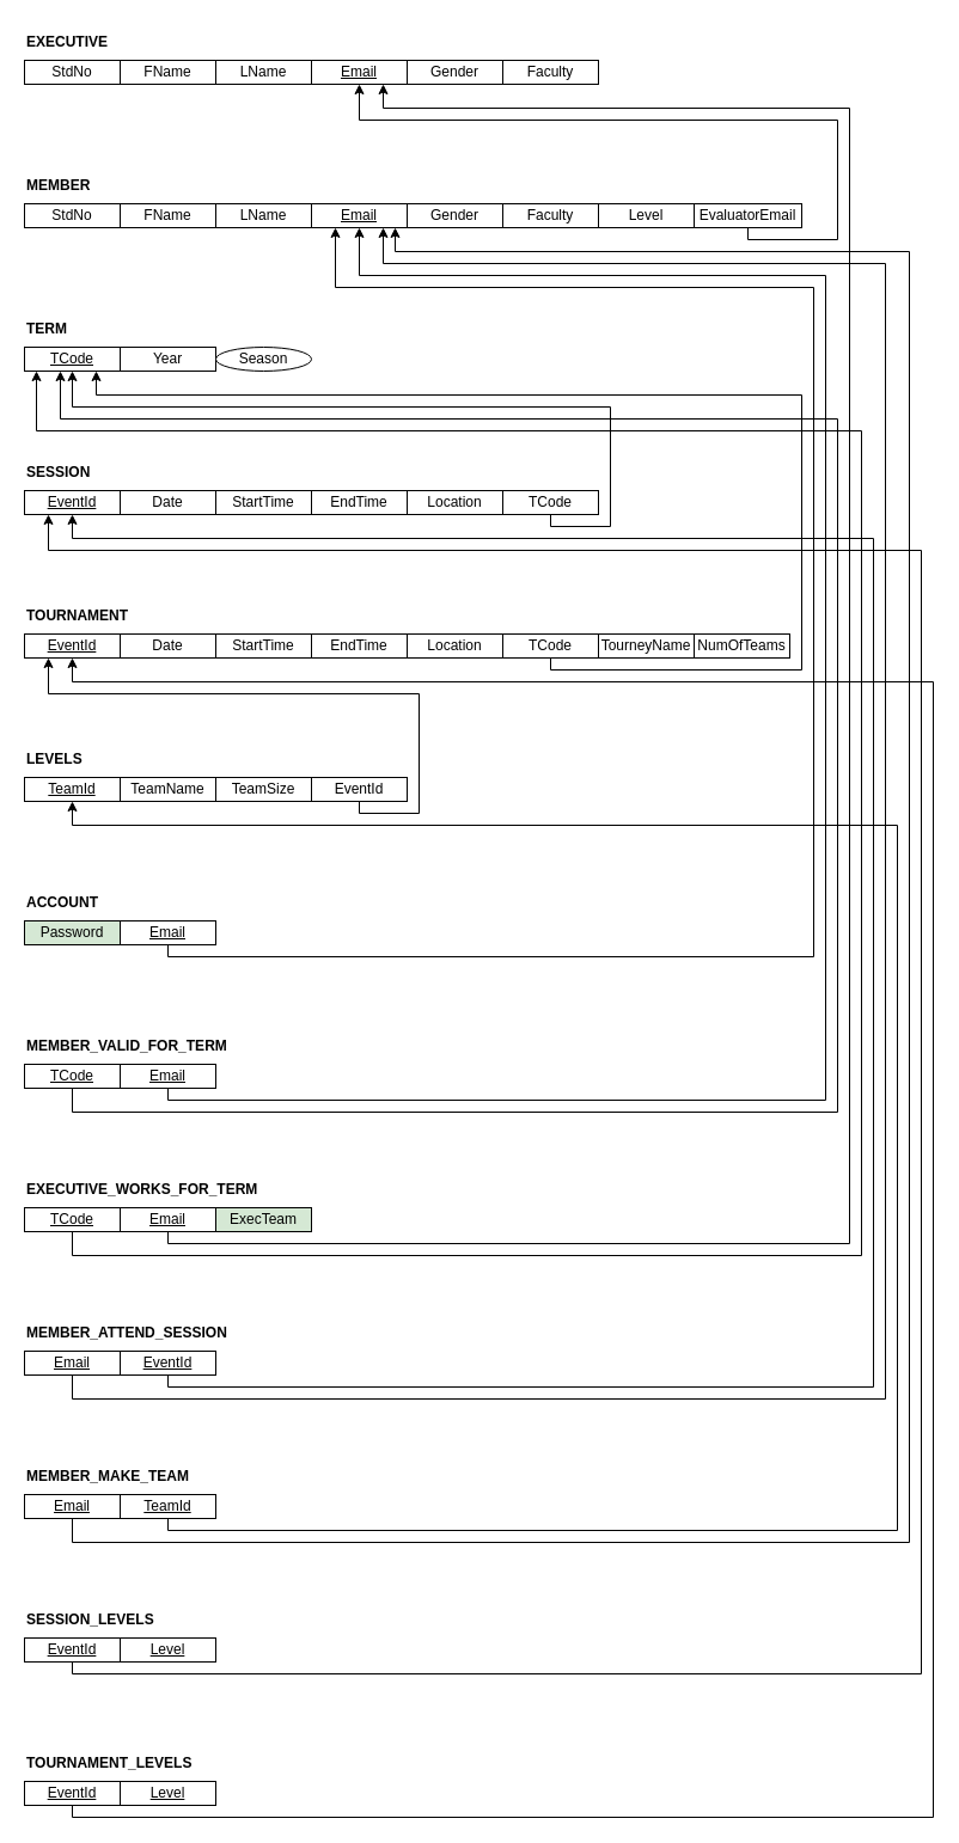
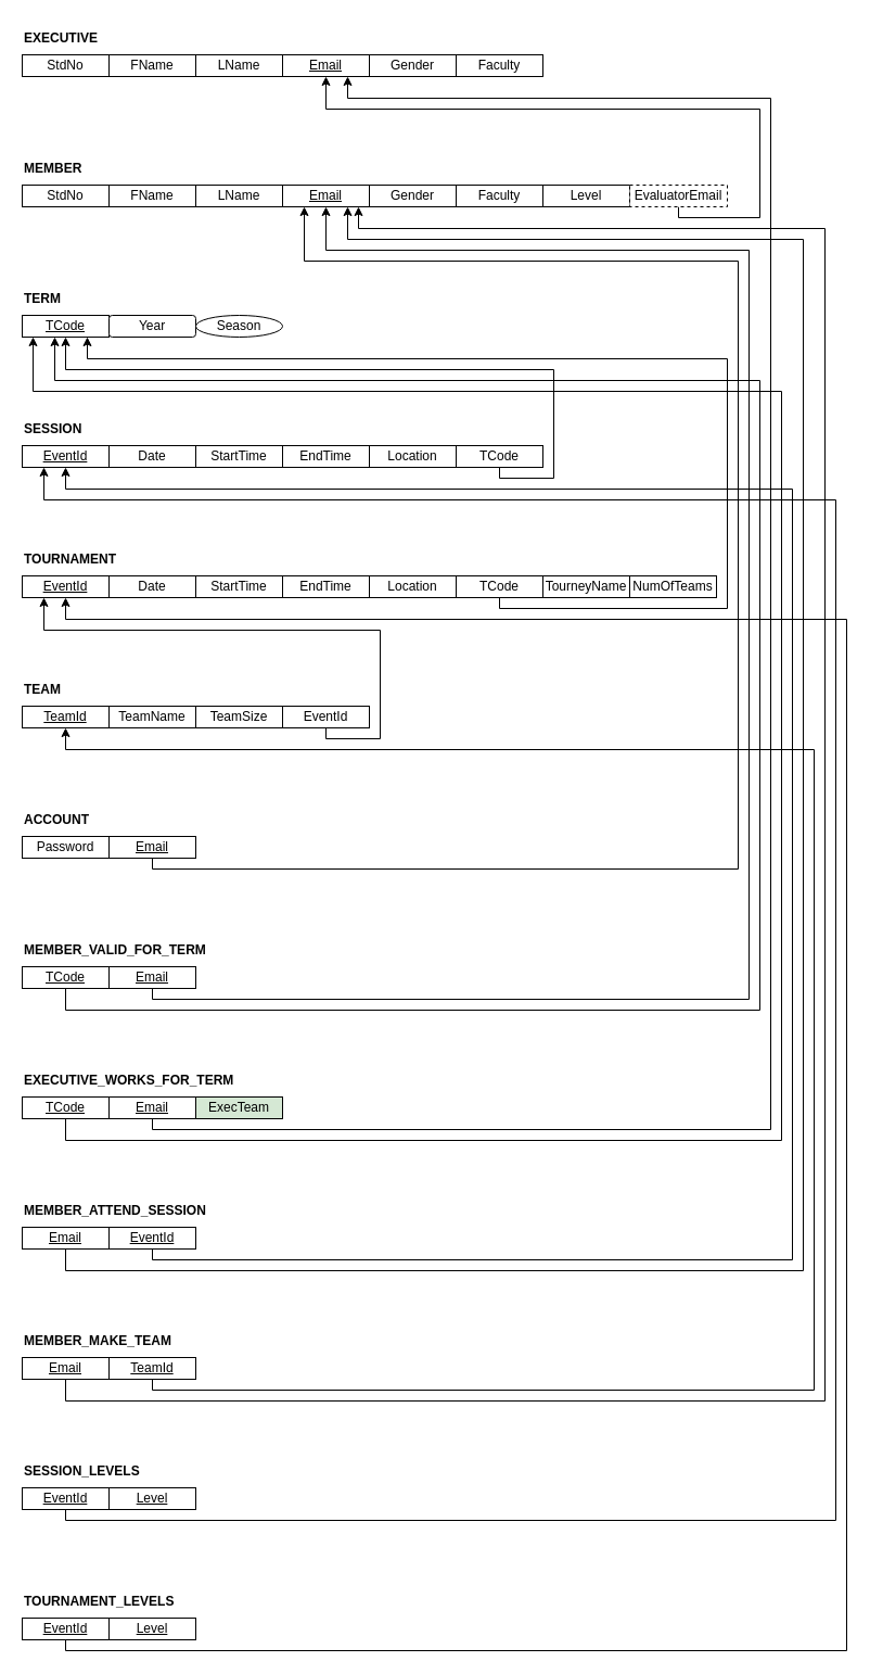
  <mxCell id="0" />
  <mxCell id="1" parent="0" />
  <mxCell id="2" value="&lt;b&gt;MEMBER&lt;/b&gt;" style="text;html=1;align=left;verticalAlign=middle;resizable=0;points=[];autosize=1;strokeColor=none;fillColor=none;" parent="1" vertex="1"><mxGeometry x="20" y="140" width="80" height="30" as="geometry" /></mxCell>
  <mxCell id="3" value="StdNo" style="whiteSpace=wrap;html=1;" parent="1" vertex="1"><mxGeometry x="20" y="170" width="80" height="20" as="geometry" /></mxCell>
  <mxCell id="4" value="&lt;b&gt;TERM&lt;/b&gt;" style="text;html=1;align=left;verticalAlign=middle;resizable=0;points=[];autosize=1;strokeColor=none;fillColor=none;" parent="1" vertex="1"><mxGeometry x="20" y="260" width="60" height="30" as="geometry" /></mxCell>
  <mxCell id="5" value="TCode" style="whiteSpace=wrap;html=1;fontStyle=4" parent="1" vertex="1"><mxGeometry x="20" y="290" width="80" height="20" as="geometry" /></mxCell>
  <mxCell id="6" value="&lt;b&gt;SESSION&lt;/b&gt;" style="text;html=1;align=left;verticalAlign=middle;resizable=0;points=[];autosize=1;strokeColor=none;fillColor=none;" parent="1" vertex="1"><mxGeometry x="20" y="380" width="80" height="30" as="geometry" /></mxCell>
  <mxCell id="7" value="EventId" style="whiteSpace=wrap;html=1;fontStyle=4" parent="1" vertex="1"><mxGeometry x="20" y="410" width="80" height="20" as="geometry" /></mxCell>
- <mxCell id="8" value="&lt;b&gt;LEVELS&lt;/b&gt;" style="text;html=1;align=left;verticalAlign=middle;resizable=0;points=[];autosize=1;strokeColor=none;fillColor=none;" parent="1" vertex="1"><mxGeometry x="20" y="620" width="60" height="30" as="geometry" /></mxCell>
+ <mxCell id="8" value="&lt;b&gt;TEAM&lt;/b&gt;" style="text;html=1;align=left;verticalAlign=middle;resizable=0;points=[];autosize=1;strokeColor=none;fillColor=none;" parent="1" vertex="1"><mxGeometry x="20" y="620" width="60" height="30" as="geometry" /></mxCell>
  <mxCell id="9" value="TeamId" style="whiteSpace=wrap;html=1;fontStyle=4" parent="1" vertex="1"><mxGeometry x="20" y="650" width="80" height="20" as="geometry" /></mxCell>
  <mxCell id="10" value="FName" style="whiteSpace=wrap;html=1;" parent="1" vertex="1"><mxGeometry x="100" y="170" width="80" height="20" as="geometry" /></mxCell>
  <mxCell id="11" value="LName" style="whiteSpace=wrap;html=1;" parent="1" vertex="1"><mxGeometry x="180" y="170" width="80" height="20" as="geometry" /></mxCell>
  <mxCell id="12" value="Email" style="whiteSpace=wrap;html=1;fontStyle=4" parent="1" vertex="1"><mxGeometry x="260" y="170" width="80" height="20" as="geometry" /></mxCell>
  <mxCell id="13" value="Gender" style="whiteSpace=wrap;html=1;" parent="1" vertex="1"><mxGeometry x="340" y="170" width="80" height="20" as="geometry" /></mxCell>
  <mxCell id="14" value="Faculty" style="whiteSpace=wrap;html=1;" parent="1" vertex="1"><mxGeometry x="420" y="170" width="80" height="20" as="geometry" /></mxCell>
- <mxCell id="15" value="Year" style="whiteSpace=wrap;html=1;" parent="1" vertex="1"><mxGeometry x="100" y="290" width="80" height="20" as="geometry" /></mxCell>
+ <mxCell id="15" value="Year" style="whiteSpace=wrap;html=1;rounded=1;" parent="1" vertex="1"><mxGeometry x="100" y="290" width="80" height="20" as="geometry" /></mxCell>
  <mxCell id="16" value="Season" style="ellipse;whiteSpace=wrap;html=1;" parent="1" vertex="1"><mxGeometry x="180" y="290" width="80" height="20" as="geometry" /></mxCell>
  <mxCell id="17" value="Date" style="whiteSpace=wrap;html=1;" parent="1" vertex="1"><mxGeometry x="100" y="410" width="80" height="20" as="geometry" /></mxCell>
  <mxCell id="18" value="StartTime" style="whiteSpace=wrap;html=1;" parent="1" vertex="1"><mxGeometry x="180" y="410" width="80" height="20" as="geometry" /></mxCell>
  <mxCell id="19" value="EndTime" style="whiteSpace=wrap;html=1;" parent="1" vertex="1"><mxGeometry x="260" y="410" width="80" height="20" as="geometry" /></mxCell>
  <mxCell id="20" value="Location" style="whiteSpace=wrap;html=1;" parent="1" vertex="1"><mxGeometry x="340" y="410" width="80" height="20" as="geometry" /></mxCell>
  <mxCell id="21" value="TeamName" style="whiteSpace=wrap;html=1;" parent="1" vertex="1"><mxGeometry x="100" y="650" width="80" height="20" as="geometry" /></mxCell>
  <mxCell id="22" value="TeamSize" style="whiteSpace=wrap;html=1;" parent="1" vertex="1"><mxGeometry x="180" y="650" width="80" height="20" as="geometry" /></mxCell>
  <mxCell id="23" value="&lt;b&gt;ACCOUNT&lt;/b&gt;" style="text;html=1;align=left;verticalAlign=middle;resizable=0;points=[];autosize=1;strokeColor=none;fillColor=none;" parent="1" vertex="1"><mxGeometry x="20" y="740" width="80" height="30" as="geometry" /></mxCell>
- <mxCell id="24" value="Password" style="whiteSpace=wrap;html=1;fontStyle=0;fillColor=#d5e8d4;" parent="1" vertex="1"><mxGeometry x="20" y="770" width="80" height="20" as="geometry" /></mxCell>
+ <mxCell id="24" value="Password" style="whiteSpace=wrap;html=1;fontStyle=0" parent="1" vertex="1"><mxGeometry x="20" y="770" width="80" height="20" as="geometry" /></mxCell>
  <mxCell id="25" style="edgeStyle=orthogonalEdgeStyle;rounded=0;orthogonalLoop=1;jettySize=auto;html=1;entryX=0.25;entryY=1;entryDx=0;entryDy=0;" parent="1" source="26" target="12" edge="1"><mxGeometry relative="1" as="geometry"><Array as="points"><mxPoint x="140" y="800" /><mxPoint x="680" y="800" /><mxPoint x="680" y="240" /><mxPoint x="280" y="240" /></Array></mxGeometry></mxCell>
  <mxCell id="26" value="Email" style="whiteSpace=wrap;html=1;fontStyle=4" parent="1" vertex="1"><mxGeometry x="100" y="770" width="80" height="20" as="geometry" /></mxCell>
  <mxCell id="27" style="edgeStyle=orthogonalEdgeStyle;rounded=0;orthogonalLoop=1;jettySize=auto;html=1;entryX=0.5;entryY=1;entryDx=0;entryDy=0;" parent="1" source="28" target="5" edge="1"><mxGeometry relative="1" as="geometry"><Array as="points"><mxPoint x="460" y="440" /><mxPoint x="510" y="440" /><mxPoint x="510" y="340" /><mxPoint x="60" y="340" /></Array></mxGeometry></mxCell>
  <mxCell id="28" value="TCode" style="whiteSpace=wrap;html=1;fontStyle=0" parent="1" vertex="1"><mxGeometry x="420" y="410" width="80" height="20" as="geometry" /></mxCell>
  <mxCell id="29" style="edgeStyle=orthogonalEdgeStyle;rounded=0;orthogonalLoop=1;jettySize=auto;html=1;entryX=0.25;entryY=1;entryDx=0;entryDy=0;" parent="1" source="30" target="64" edge="1"><mxGeometry relative="1" as="geometry"><Array as="points"><mxPoint x="300" y="680" /><mxPoint x="350" y="680" /><mxPoint x="350" y="580" /><mxPoint x="40" y="580" /></Array></mxGeometry></mxCell>
  <mxCell id="30" value="EventId" style="whiteSpace=wrap;html=1;fontStyle=0" parent="1" vertex="1"><mxGeometry x="260" y="650" width="80" height="20" as="geometry" /></mxCell>
  <mxCell id="31" value="&lt;b&gt;MEMBER_VALID_FOR_TERM&lt;/b&gt;" style="text;html=1;align=left;verticalAlign=middle;resizable=0;points=[];autosize=1;strokeColor=none;fillColor=none;" parent="1" vertex="1"><mxGeometry x="20" y="860" width="190" height="30" as="geometry" /></mxCell>
  <mxCell id="32" style="edgeStyle=orthogonalEdgeStyle;rounded=0;orthogonalLoop=1;jettySize=auto;html=1;" parent="1" source="33" edge="1"><mxGeometry relative="1" as="geometry"><mxPoint x="50" y="310" as="targetPoint" /><Array as="points"><mxPoint x="60" y="930" /><mxPoint x="700" y="930" /><mxPoint x="700" y="350" /><mxPoint x="50" y="350" /><mxPoint x="50" y="310" /></Array></mxGeometry></mxCell>
  <mxCell id="33" value="TCode" style="whiteSpace=wrap;html=1;fontStyle=4" parent="1" vertex="1"><mxGeometry x="20" y="890" width="80" height="20" as="geometry" /></mxCell>
  <mxCell id="34" style="edgeStyle=orthogonalEdgeStyle;rounded=0;orthogonalLoop=1;jettySize=auto;html=1;entryX=0.5;entryY=1;entryDx=0;entryDy=0;" parent="1" source="35" target="12" edge="1"><mxGeometry relative="1" as="geometry"><Array as="points"><mxPoint x="140" y="920" /><mxPoint x="690" y="920" /><mxPoint x="690" y="230" /><mxPoint x="300" y="230" /></Array></mxGeometry></mxCell>
  <mxCell id="35" value="Email" style="whiteSpace=wrap;html=1;fontStyle=4" parent="1" vertex="1"><mxGeometry x="100" y="890" width="80" height="20" as="geometry" /></mxCell>
  <mxCell id="36" value="&lt;b&gt;EXECUTIVE_WORKS_FOR_TERM&lt;/b&gt;" style="text;html=1;align=left;verticalAlign=middle;resizable=0;points=[];autosize=1;strokeColor=none;fillColor=none;" parent="1" vertex="1"><mxGeometry x="20" y="980" width="220" height="30" as="geometry" /></mxCell>
  <mxCell id="37" style="edgeStyle=orthogonalEdgeStyle;rounded=0;orthogonalLoop=1;jettySize=auto;html=1;" parent="1" source="38" edge="1"><mxGeometry relative="1" as="geometry"><mxPoint x="30" y="310" as="targetPoint" /><Array as="points"><mxPoint x="60" y="1050" /><mxPoint x="720" y="1050" /><mxPoint x="720" y="360" /><mxPoint x="30" y="360" /><mxPoint x="30" y="310" /></Array></mxGeometry></mxCell>
  <mxCell id="38" value="TCode" style="whiteSpace=wrap;html=1;fontStyle=4" parent="1" vertex="1"><mxGeometry x="20" y="1010" width="80" height="20" as="geometry" /></mxCell>
  <mxCell id="39" style="edgeStyle=orthogonalEdgeStyle;rounded=0;orthogonalLoop=1;jettySize=auto;html=1;entryX=0.75;entryY=1;entryDx=0;entryDy=0;" parent="1" source="40" target="59" edge="1"><mxGeometry relative="1" as="geometry"><Array as="points"><mxPoint x="140" y="1040" /><mxPoint x="710" y="1040" /><mxPoint x="710" y="90" /><mxPoint x="320" y="90" /></Array></mxGeometry></mxCell>
  <mxCell id="40" value="Email" style="whiteSpace=wrap;html=1;fontStyle=4" parent="1" vertex="1"><mxGeometry x="100" y="1010" width="80" height="20" as="geometry" /></mxCell>
  <mxCell id="41" value="&lt;b&gt;MEMBER_ATTEND_SESSION&lt;/b&gt;" style="text;html=1;align=left;verticalAlign=middle;resizable=0;points=[];autosize=1;strokeColor=none;fillColor=none;" parent="1" vertex="1"><mxGeometry x="20" y="1100" width="190" height="30" as="geometry" /></mxCell>
  <mxCell id="42" style="edgeStyle=orthogonalEdgeStyle;rounded=0;orthogonalLoop=1;jettySize=auto;html=1;entryX=0.75;entryY=1;entryDx=0;entryDy=0;" parent="1" source="43" target="12" edge="1"><mxGeometry relative="1" as="geometry"><Array as="points"><mxPoint x="60" y="1170" /><mxPoint x="740" y="1170" /><mxPoint x="740" y="220" /><mxPoint x="320" y="220" /></Array></mxGeometry></mxCell>
  <mxCell id="43" value="Email" style="whiteSpace=wrap;html=1;fontStyle=4" parent="1" vertex="1"><mxGeometry x="20" y="1130" width="80" height="20" as="geometry" /></mxCell>
  <mxCell id="44" style="edgeStyle=orthogonalEdgeStyle;rounded=0;orthogonalLoop=1;jettySize=auto;html=1;entryX=0.5;entryY=1;entryDx=0;entryDy=0;" parent="1" source="45" target="7" edge="1"><mxGeometry relative="1" as="geometry"><Array as="points"><mxPoint x="140" y="1160" /><mxPoint x="730" y="1160" /><mxPoint x="730" y="450" /><mxPoint x="60" y="450" /></Array></mxGeometry></mxCell>
  <mxCell id="45" value="EventId" style="whiteSpace=wrap;html=1;fontStyle=4" parent="1" vertex="1"><mxGeometry x="100" y="1130" width="80" height="20" as="geometry" /></mxCell>
  <mxCell id="46" value="&lt;b&gt;MEMBER_MAKE_TEAM&lt;/b&gt;" style="text;html=1;align=left;verticalAlign=middle;resizable=0;points=[];autosize=1;strokeColor=none;fillColor=none;" parent="1" vertex="1"><mxGeometry x="20" y="1220" width="160" height="30" as="geometry" /></mxCell>
  <mxCell id="47" style="edgeStyle=orthogonalEdgeStyle;rounded=0;orthogonalLoop=1;jettySize=auto;html=1;" parent="1" source="48" edge="1"><mxGeometry relative="1" as="geometry"><mxPoint x="330" y="190" as="targetPoint" /><Array as="points"><mxPoint x="60" y="1290" /><mxPoint x="760" y="1290" /><mxPoint x="760" y="210" /><mxPoint x="330" y="210" /></Array></mxGeometry></mxCell>
  <mxCell id="48" value="Email" style="whiteSpace=wrap;html=1;fontStyle=4" parent="1" vertex="1"><mxGeometry x="20" y="1250" width="80" height="20" as="geometry" /></mxCell>
  <mxCell id="49" style="edgeStyle=orthogonalEdgeStyle;rounded=0;orthogonalLoop=1;jettySize=auto;html=1;entryX=0.5;entryY=1;entryDx=0;entryDy=0;" parent="1" source="50" target="9" edge="1"><mxGeometry relative="1" as="geometry"><Array as="points"><mxPoint x="140" y="1280" /><mxPoint x="750" y="1280" /><mxPoint x="750" y="690" /><mxPoint x="60" y="690" /></Array></mxGeometry></mxCell>
  <mxCell id="50" value="TeamId" style="whiteSpace=wrap;html=1;fontStyle=4" parent="1" vertex="1"><mxGeometry x="100" y="1250" width="80" height="20" as="geometry" /></mxCell>
  <mxCell id="51" value="&lt;b&gt;SESSION_LEVELS&lt;/b&gt;" style="text;html=1;align=left;verticalAlign=middle;resizable=0;points=[];autosize=1;strokeColor=none;fillColor=none;" parent="1" vertex="1"><mxGeometry x="20" y="1340" width="130" height="30" as="geometry" /></mxCell>
  <mxCell id="52" style="edgeStyle=orthogonalEdgeStyle;rounded=0;orthogonalLoop=1;jettySize=auto;html=1;" parent="1" source="53" edge="1"><mxGeometry relative="1" as="geometry"><mxPoint x="40" y="430" as="targetPoint" /><Array as="points"><mxPoint x="60" y="1400" /><mxPoint x="770" y="1400" /><mxPoint x="770" y="460" /><mxPoint x="40" y="460" /></Array></mxGeometry></mxCell>
  <mxCell id="53" value="EventId" style="whiteSpace=wrap;html=1;fontStyle=4" parent="1" vertex="1"><mxGeometry x="20" y="1370" width="80" height="20" as="geometry" /></mxCell>
  <mxCell id="54" value="Level" style="whiteSpace=wrap;html=1;fontStyle=4" parent="1" vertex="1"><mxGeometry x="100" y="1370" width="80" height="20" as="geometry" /></mxCell>
  <mxCell id="55" value="&lt;b&gt;EXECUTIVE&lt;/b&gt;" style="text;html=1;align=left;verticalAlign=middle;resizable=0;points=[];autosize=1;strokeColor=none;fillColor=none;" parent="1" vertex="1"><mxGeometry x="20" y="20" width="90" height="30" as="geometry" /></mxCell>
  <mxCell id="56" value="StdNo" style="whiteSpace=wrap;html=1;" parent="1" vertex="1"><mxGeometry x="20" y="50" width="80" height="20" as="geometry" /></mxCell>
  <mxCell id="57" value="FName" style="whiteSpace=wrap;html=1;" parent="1" vertex="1"><mxGeometry x="100" y="50" width="80" height="20" as="geometry" /></mxCell>
  <mxCell id="58" value="LName" style="whiteSpace=wrap;html=1;" parent="1" vertex="1"><mxGeometry x="180" y="50" width="80" height="20" as="geometry" /></mxCell>
  <mxCell id="59" value="Email" style="whiteSpace=wrap;html=1;fontStyle=4" parent="1" vertex="1"><mxGeometry x="260" y="50" width="80" height="20" as="geometry" /></mxCell>
  <mxCell id="60" value="Gender" style="whiteSpace=wrap;html=1;" parent="1" vertex="1"><mxGeometry x="340" y="50" width="80" height="20" as="geometry" /></mxCell>
  <mxCell id="61" value="Faculty" style="whiteSpace=wrap;html=1;" parent="1" vertex="1"><mxGeometry x="420" y="50" width="80" height="20" as="geometry" /></mxCell>
  <mxCell id="62" value="Level" style="whiteSpace=wrap;html=1;" parent="1" vertex="1"><mxGeometry x="500" y="170" width="80" height="20" as="geometry" /></mxCell>
  <mxCell id="63" value="&lt;b&gt;TOURNAMENT&lt;/b&gt;" style="text;html=1;align=left;verticalAlign=middle;resizable=0;points=[];autosize=1;strokeColor=none;fillColor=none;" parent="1" vertex="1"><mxGeometry x="20" y="500" width="110" height="30" as="geometry" /></mxCell>
  <mxCell id="64" value="EventId" style="whiteSpace=wrap;html=1;fontStyle=4" parent="1" vertex="1"><mxGeometry x="20" y="530" width="80" height="20" as="geometry" /></mxCell>
  <mxCell id="65" value="Date" style="whiteSpace=wrap;html=1;" parent="1" vertex="1"><mxGeometry x="100" y="530" width="80" height="20" as="geometry" /></mxCell>
  <mxCell id="66" value="StartTime" style="whiteSpace=wrap;html=1;" parent="1" vertex="1"><mxGeometry x="180" y="530" width="80" height="20" as="geometry" /></mxCell>
  <mxCell id="67" value="EndTime" style="whiteSpace=wrap;html=1;" parent="1" vertex="1"><mxGeometry x="260" y="530" width="80" height="20" as="geometry" /></mxCell>
  <mxCell id="68" value="Location" style="whiteSpace=wrap;html=1;" parent="1" vertex="1"><mxGeometry x="340" y="530" width="80" height="20" as="geometry" /></mxCell>
  <mxCell id="69" style="edgeStyle=orthogonalEdgeStyle;rounded=0;orthogonalLoop=1;jettySize=auto;html=1;entryX=0.75;entryY=1;entryDx=0;entryDy=0;" parent="1" source="70" target="5" edge="1"><mxGeometry relative="1" as="geometry"><Array as="points"><mxPoint x="460" y="560" /><mxPoint x="670" y="560" /><mxPoint x="670" y="330" /><mxPoint x="80" y="330" /></Array></mxGeometry></mxCell>
  <mxCell id="70" value="TCode" style="whiteSpace=wrap;html=1;fontStyle=0" parent="1" vertex="1"><mxGeometry x="420" y="530" width="80" height="20" as="geometry" /></mxCell>
  <mxCell id="71" value="TourneyName" style="whiteSpace=wrap;html=1;fontStyle=0" parent="1" vertex="1"><mxGeometry x="500" y="530" width="80" height="20" as="geometry" /></mxCell>
  <mxCell id="72" value="NumOfTeams" style="whiteSpace=wrap;html=1;fontStyle=0" parent="1" vertex="1"><mxGeometry x="580" y="530" width="80" height="20" as="geometry" /></mxCell>
  <mxCell id="73" value="&lt;b&gt;TOURNAMENT_LEVELS&lt;/b&gt;" style="text;html=1;align=left;verticalAlign=middle;resizable=0;points=[];autosize=1;strokeColor=none;fillColor=none;" parent="1" vertex="1"><mxGeometry x="20" y="1460" width="160" height="30" as="geometry" /></mxCell>
  <mxCell id="74" style="edgeStyle=orthogonalEdgeStyle;rounded=0;orthogonalLoop=1;jettySize=auto;html=1;" parent="1" source="75" edge="1"><mxGeometry relative="1" as="geometry"><mxPoint x="60" y="550" as="targetPoint" /><Array as="points"><mxPoint x="60" y="1520" /><mxPoint x="780" y="1520" /><mxPoint x="780" y="570" /><mxPoint x="60" y="570" /></Array></mxGeometry></mxCell>
  <mxCell id="75" value="EventId" style="whiteSpace=wrap;html=1;fontStyle=4" parent="1" vertex="1"><mxGeometry x="20" y="1490" width="80" height="20" as="geometry" /></mxCell>
  <mxCell id="76" value="Level" style="whiteSpace=wrap;html=1;fontStyle=4" parent="1" vertex="1"><mxGeometry x="100" y="1490" width="80" height="20" as="geometry" /></mxCell>
  <mxCell id="77" style="edgeStyle=orthogonalEdgeStyle;rounded=0;orthogonalLoop=1;jettySize=auto;html=1;entryX=0.5;entryY=1;entryDx=0;entryDy=0;" parent="1" source="78" target="59" edge="1"><mxGeometry relative="1" as="geometry"><Array as="points"><mxPoint x="625" y="200" /><mxPoint x="700" y="200" /><mxPoint x="700" y="100" /><mxPoint x="300" y="100" /></Array></mxGeometry></mxCell>
- <mxCell id="78" value="EvaluatorEmail" style="whiteSpace=wrap;html=1;" parent="1" vertex="1"><mxGeometry x="580" y="170" width="90" height="20" as="geometry" /></mxCell>
+ <mxCell id="78" value="EvaluatorEmail" style="whiteSpace=wrap;html=1;dashed=1;" parent="1" vertex="1"><mxGeometry x="580" y="170" width="90" height="20" as="geometry" /></mxCell>
  <mxCell id="79" value="ExecTeam" style="whiteSpace=wrap;html=1;fillColor=#d5e8d4;" parent="1" vertex="1"><mxGeometry x="180" y="1010" width="80" height="20" as="geometry" /></mxCell>
